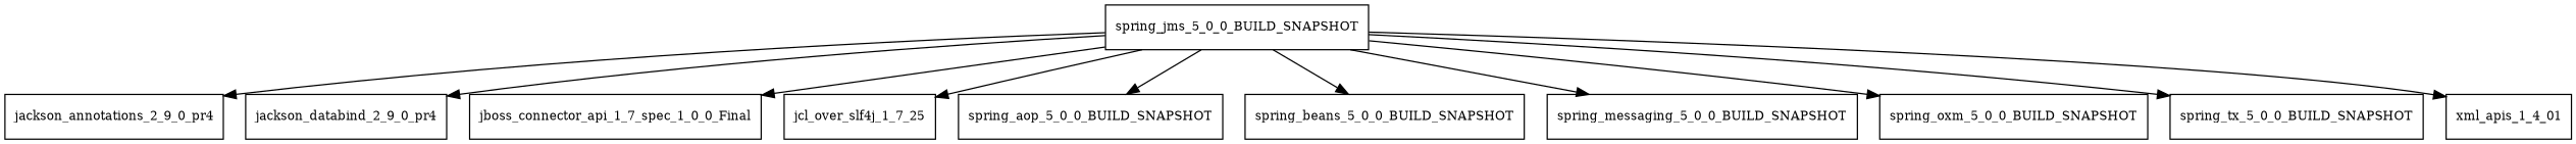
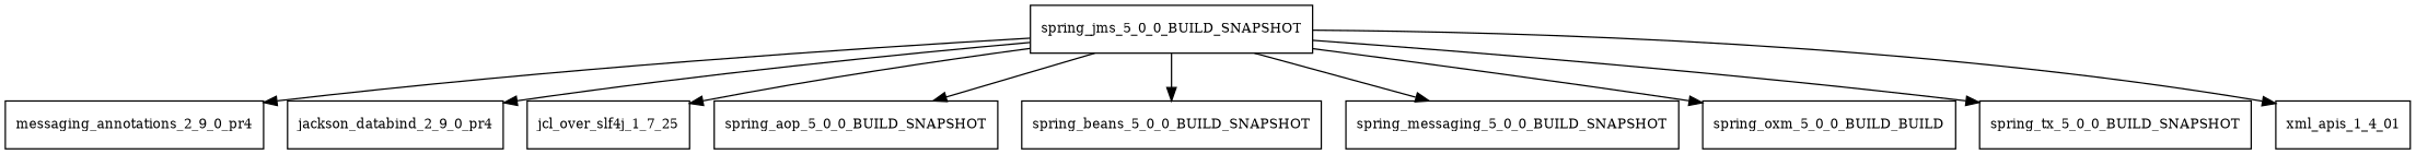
  digraph {
    node [fontsize=10.0 shape=box]
    spring_jms_5_0_0_BUILD_SNAPSHOT
-   jackson_annotations_2_9_0_pr4
+   jackson_annotations_2_9_0_pr4 [label=messaging_annotations_2_9_0_pr4]
    jackson_databind_2_9_0_pr4
-   jboss_connector_api_1_7_spec_1_0_0_Final
    jcl_over_slf4j_1_7_25
    spring_aop_5_0_0_BUILD_SNAPSHOT
    spring_beans_5_0_0_BUILD_SNAPSHOT
    spring_messaging_5_0_0_BUILD_SNAPSHOT
-   spring_oxm_5_0_0_BUILD_SNAPSHOT
+   spring_oxm_5_0_0_BUILD_SNAPSHOT [label=spring_oxm_5_0_0_BUILD_BUILD]
    spring_tx_5_0_0_BUILD_SNAPSHOT
    xml_apis_1_4_01
    spring_jms_5_0_0_BUILD_SNAPSHOT -> jackson_annotations_2_9_0_pr4
    spring_jms_5_0_0_BUILD_SNAPSHOT -> jackson_databind_2_9_0_pr4
-   spring_jms_5_0_0_BUILD_SNAPSHOT -> jboss_connector_api_1_7_spec_1_0_0_Final
    spring_jms_5_0_0_BUILD_SNAPSHOT -> jcl_over_slf4j_1_7_25
    spring_jms_5_0_0_BUILD_SNAPSHOT -> spring_aop_5_0_0_BUILD_SNAPSHOT
    spring_jms_5_0_0_BUILD_SNAPSHOT -> spring_beans_5_0_0_BUILD_SNAPSHOT
    spring_jms_5_0_0_BUILD_SNAPSHOT -> spring_messaging_5_0_0_BUILD_SNAPSHOT
    spring_jms_5_0_0_BUILD_SNAPSHOT -> spring_oxm_5_0_0_BUILD_SNAPSHOT
    spring_jms_5_0_0_BUILD_SNAPSHOT -> spring_tx_5_0_0_BUILD_SNAPSHOT
    spring_jms_5_0_0_BUILD_SNAPSHOT -> xml_apis_1_4_01
  }
